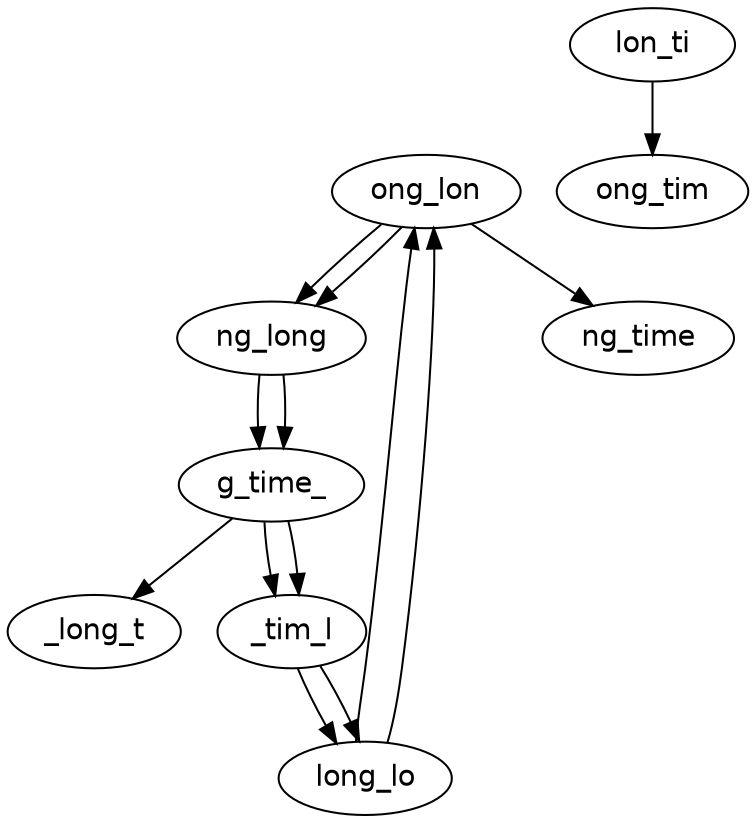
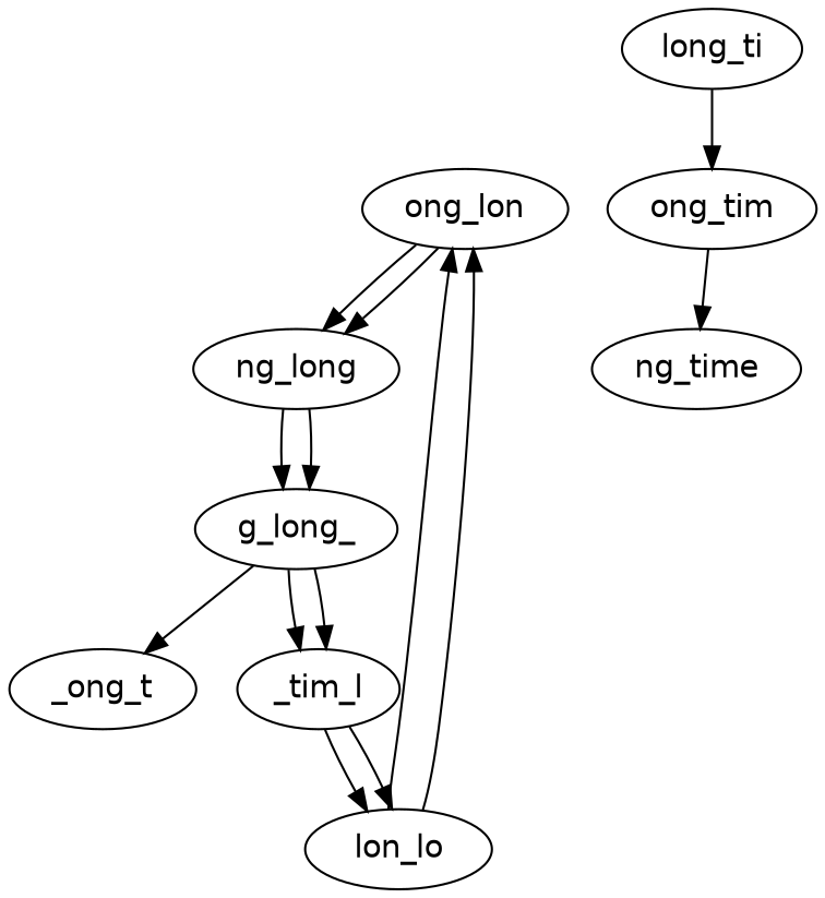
  digraph {
    fontname="DejaVu Sans"
    node [fontname="DejaVu Sans"]
    edge [fontname="DejaVu Sans"]
    n1 [label=ong_lon]
    n2 [label=ng_long]
-   n3 [label=g_time_]
-   n4 [label=_long_t]
+   n3 [label=g_long_]
+   n4 [label=_ong_t]
    n5 [label=_tim_l]
-   n6 [label=long_lo]
-   n7 [label=lon_ti]
+   n6 [label=lon_lo]
+   n7 [label=long_ti]
    n8 [label=ong_tim]
    ng_time
    n1 -> n2
    n1 -> n2
    n2 -> n3
    n2 -> n3
    n3 -> n4
    n3 -> n5
    n3 -> n5
    n5 -> n6
    n5 -> n6
    n6 -> n1
    n6 -> n1
    n7 -> n8
-   n1 -> ng_time
+   n8 -> ng_time
  }
